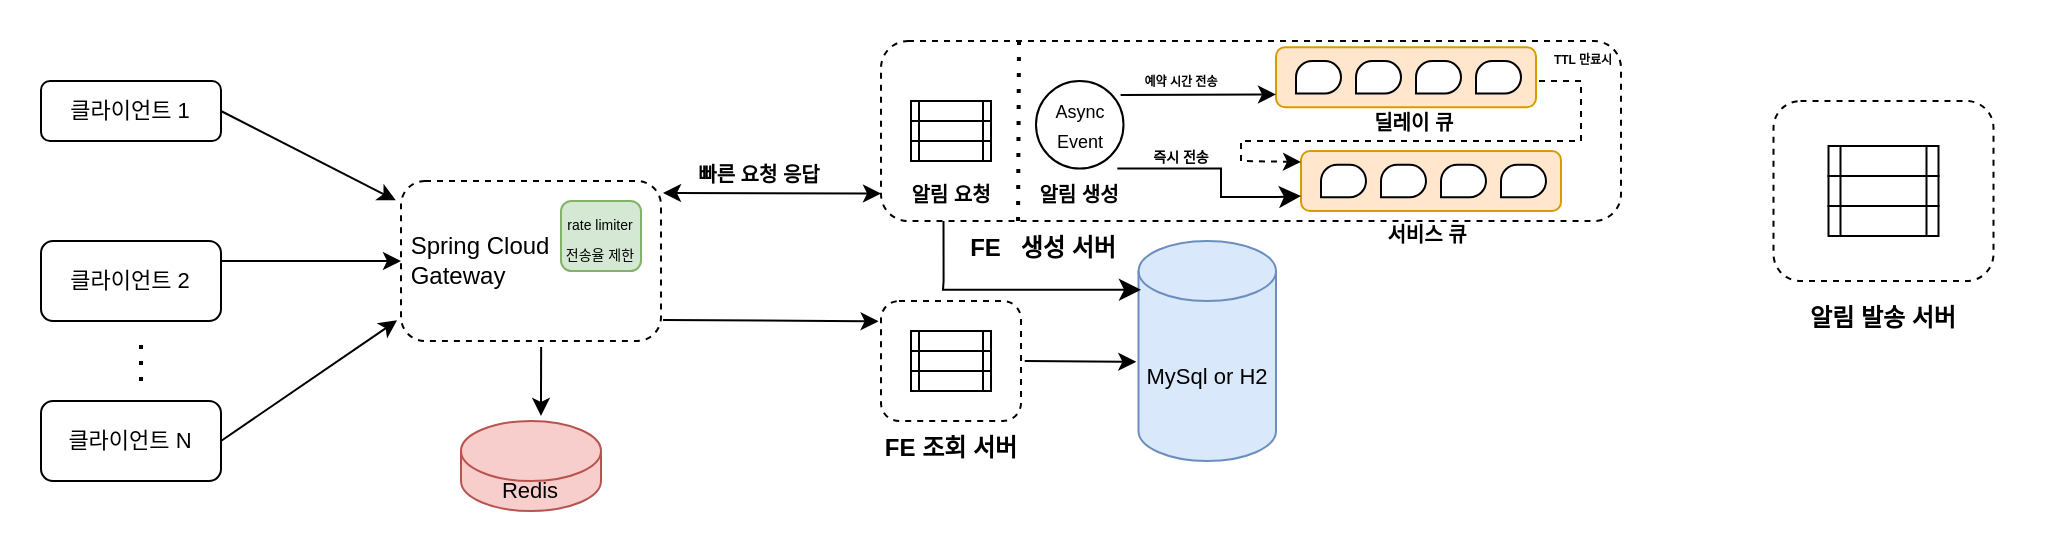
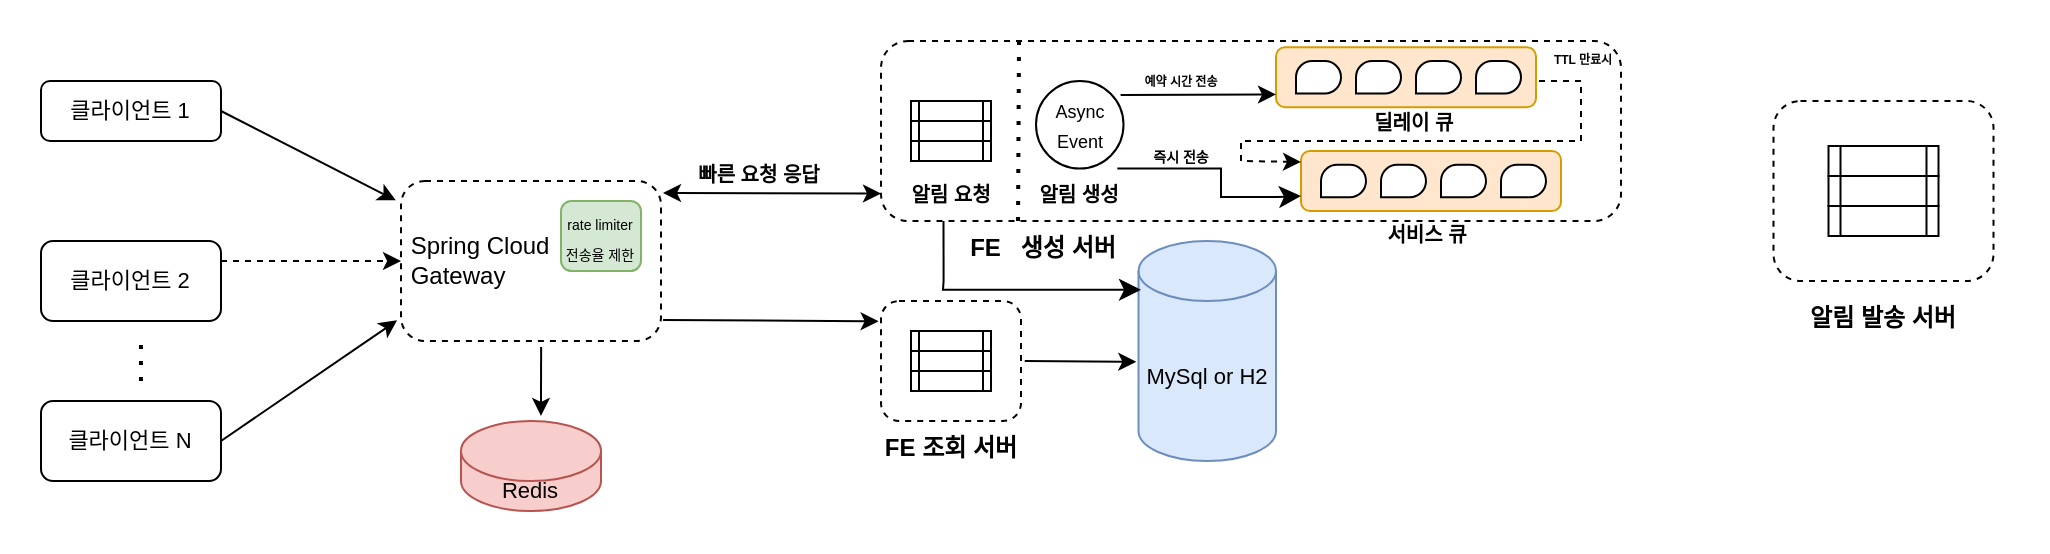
  <mxCell id="0" />
  <mxCell id="1" parent="0" />
  <mxCell id="2" value="&lt;font style=&quot;font-size: 11px;&quot;&gt;클라이언트 1&lt;/font&gt;" style="rounded=1;whiteSpace=wrap;html=1;" vertex="1" parent="1"><mxGeometry x="20" y="40" width="90" height="30" as="geometry" /></mxCell>
  <mxCell id="3" value="&lt;font style=&quot;font-size: 11px;&quot;&gt;클라이언트 2&lt;/font&gt;" style="rounded=1;whiteSpace=wrap;html=1;" vertex="1" parent="1"><mxGeometry y="120" width="90" height="40" as="geometry" x="20" /></mxCell>
  <mxCell id="4" value="&lt;font style=&quot;font-size: 11px;&quot;&gt;클라이언트 N&lt;/font&gt;" style="rounded=1;whiteSpace=wrap;html=1;" vertex="1" parent="1"><mxGeometry y="200" width="90" height="40" as="geometry" x="20" /></mxCell>
  <mxCell id="5" value="" style="endArrow=classic;html=1;rounded=0;exitX=1;exitY=0.5;exitDx=0;exitDy=0;entryX=-0.02;entryY=0.121;entryDx=0;entryDy=0;entryPerimeter=0;" edge="1" parent="1" source="2" target="9"><mxGeometry width="50" height="50" relative="1" as="geometry"><mxPoint x="280" y="160" as="sourcePoint" /><mxPoint x="190" y="120" as="targetPoint" /></mxGeometry></mxCell>
- <mxCell id="6" value="" style="endArrow=classic;html=1;rounded=0;exitX=1;exitY=0.25;exitDx=0;exitDy=0;entryX=0;entryY=0.5;entryDx=0;entryDy=0;" edge="1" parent="1" source="3" target="9"><mxGeometry width="50" height="50" relative="1" as="geometry"><mxPoint x="280" y="160" as="sourcePoint" /><mxPoint x="190" y="140" as="targetPoint" /></mxGeometry></mxCell>
+ <mxCell id="6" value="" style="endArrow=classic;html=1;rounded=0;exitX=1;exitY=0.25;exitDx=0;exitDy=0;entryX=0;entryY=0.5;entryDx=0;entryDy=0;dashed=1;" edge="1" parent="1" source="3" target="9"><mxGeometry width="50" height="50" relative="1" as="geometry"><mxPoint x="280" y="160" as="sourcePoint" /><mxPoint x="190" y="140" as="targetPoint" /></mxGeometry></mxCell>
  <mxCell id="7" value="" style="endArrow=none;dashed=1;html=1;dashPattern=1 3;strokeWidth=2;rounded=0;" edge="1" parent="1"><mxGeometry width="50" height="50" relative="1" as="geometry"><mxPoint x="70" y="190" as="sourcePoint" /><mxPoint x="70" y="170" as="targetPoint" /></mxGeometry></mxCell>
  <mxCell id="8" value="" style="endArrow=classic;html=1;rounded=0;exitX=1;exitY=0.5;exitDx=0;exitDy=0;entryX=-0.015;entryY=0.871;entryDx=0;entryDy=0;entryPerimeter=0;" edge="1" parent="1" source="4" target="9"><mxGeometry width="50" height="50" relative="1" as="geometry"><mxPoint x="280" y="160" as="sourcePoint" /><mxPoint x="190" y="160" as="targetPoint" /></mxGeometry></mxCell>
  <mxCell id="9" value="&amp;nbsp;Spring Cloud&amp;nbsp; &amp;nbsp; &amp;nbsp;Gateway" style="rounded=1;whiteSpace=wrap;html=1;align=left;dashed=1;" vertex="1" parent="1"><mxGeometry x="200" y="90" width="130" height="80" as="geometry" /></mxCell>
  <mxCell id="10" value="&lt;div&gt;&lt;span style=&quot;font-size: 7px;&quot;&gt;rate limiter&lt;/span&gt;&lt;/div&gt;&lt;font style=&quot;font-size: 7px;&quot;&gt;전송율 제한&lt;/font&gt;" style="rounded=1;whiteSpace=wrap;html=1;fillColor=#d5e8d4;strokeColor=#82b366;" vertex="1" parent="1"><mxGeometry x="280" y="100" width="40" height="35" as="geometry" /></mxCell>
  <mxCell id="11" value="" style="endArrow=classic;html=1;rounded=0;exitX=0.539;exitY=1.038;exitDx=0;exitDy=0;exitPerimeter=0;entryX=0.571;entryY=-0.057;entryDx=0;entryDy=0;entryPerimeter=0;" edge="1" parent="1" source="9" target="12"><mxGeometry width="50" height="50" relative="1" as="geometry"><mxPoint x="220" y="200" as="sourcePoint" /><mxPoint x="270" y="200" as="targetPoint" /></mxGeometry></mxCell>
  <mxCell id="12" value="&lt;font style=&quot;font-size: 11px;&quot;&gt;Redis&lt;/font&gt;" style="shape=cylinder3;whiteSpace=wrap;html=1;boundedLbl=1;backgroundOutline=1;size=15;fillColor=#f8cecc;strokeColor=#b85450;" vertex="1" parent="1"><mxGeometry x="230" y="210" width="70" height="45" as="geometry" /></mxCell>
  <mxCell id="13" value="" style="endArrow=classic;html=1;rounded=0;exitX=1.008;exitY=0.869;exitDx=0;exitDy=0;exitPerimeter=0;entryX=-0.017;entryY=0.169;entryDx=0;entryDy=0;entryPerimeter=0;" edge="1" parent="1" source="9" target="14"><mxGeometry width="50" height="50" relative="1" as="geometry"><mxPoint x="280" y="170" as="sourcePoint" /><mxPoint x="430" y="160" as="targetPoint" /></mxGeometry></mxCell>
  <mxCell id="14" value="" style="rounded=1;whiteSpace=wrap;html=1;align=left;dashed=1;" vertex="1" parent="1"><mxGeometry x="440" y="150" width="70" height="60" as="geometry" /></mxCell>
  <mxCell id="15" value="" style="shape=process;whiteSpace=wrap;html=1;backgroundOutline=1;" vertex="1" parent="1"><mxGeometry x="455" y="175" width="40" height="10" as="geometry" /></mxCell>
  <mxCell id="16" value="" style="shape=process;whiteSpace=wrap;html=1;backgroundOutline=1;" vertex="1" parent="1"><mxGeometry x="455" y="185" width="40" height="10" as="geometry" /></mxCell>
  <mxCell id="17" value="" style="shape=process;whiteSpace=wrap;html=1;backgroundOutline=1;" vertex="1" parent="1"><mxGeometry x="455" y="165" width="40" height="10" as="geometry" /></mxCell>
  <mxCell id="18" value="&lt;font style=&quot;font-size: 12px;&quot;&gt;FE 조회 서버&lt;/font&gt;" style="text;strokeColor=none;fillColor=none;html=1;fontSize=24;fontStyle=1;verticalAlign=middle;align=center;" vertex="1" parent="1"><mxGeometry x="425" y="200" width="100" height="40" as="geometry" /></mxCell>
  <mxCell id="19" value="" style="rounded=1;whiteSpace=wrap;html=1;align=left;dashed=1;" vertex="1" parent="1"><mxGeometry x="440" y="20" width="370" height="90" as="geometry" /></mxCell>
  <mxCell id="20" value="" style="shape=process;whiteSpace=wrap;html=1;backgroundOutline=1;" vertex="1" parent="1"><mxGeometry x="455" y="60" width="40" height="10" as="geometry" /></mxCell>
  <mxCell id="21" value="" style="shape=process;whiteSpace=wrap;html=1;backgroundOutline=1;" vertex="1" parent="1"><mxGeometry x="455" y="70" width="40" height="10" as="geometry" /></mxCell>
  <mxCell id="22" value="" style="shape=process;whiteSpace=wrap;html=1;backgroundOutline=1;" vertex="1" parent="1"><mxGeometry x="455" y="50" width="40" height="10" as="geometry" /></mxCell>
  <mxCell id="23" value="&lt;font style=&quot;font-size: 12px;&quot;&gt;FE&amp;nbsp; &amp;nbsp;생성 서버&lt;/font&gt;" style="text;strokeColor=none;fillColor=none;html=1;fontSize=24;fontStyle=1;verticalAlign=middle;align=center;" vertex="1" parent="1"><mxGeometry x="459.69" y="105" width="122.5" height="30" as="geometry" /></mxCell>
  <mxCell id="24" value="&lt;font style=&quot;font-size: 11px;&quot;&gt;MySql or H2&lt;/font&gt;" style="shape=cylinder3;whiteSpace=wrap;html=1;boundedLbl=1;backgroundOutline=1;size=15;fillColor=#dae8fc;strokeColor=#6c8ebf;" vertex="1" parent="1"><mxGeometry x="568.75" y="120" width="68.75" height="110" as="geometry" /></mxCell>
  <mxCell id="25" value="" style="endArrow=none;dashed=1;html=1;dashPattern=1 3;strokeWidth=2;rounded=0;exitX=0.538;exitY=1;exitDx=0;exitDy=0;exitPerimeter=0;" edge="1" parent="1"><mxGeometry width="50" height="50" relative="1" as="geometry"><mxPoint x="508.52" y="110" as="sourcePoint" /><mxPoint x="509" y="20" as="targetPoint" /></mxGeometry></mxCell>
  <mxCell id="26" value="&lt;div&gt;&lt;font style=&quot;font-size: 9px;&quot;&gt;Async&lt;/font&gt;&lt;/div&gt;&lt;font style=&quot;font-size: 9px;&quot;&gt;Event&lt;/font&gt;" style="ellipse;whiteSpace=wrap;html=1;aspect=fixed;" vertex="1" parent="1"><mxGeometry x="517.5" y="40" width="43.75" height="43.75" as="geometry" /></mxCell>
  <mxCell id="27" value="" style="endArrow=classic;startArrow=classic;html=1;rounded=0;entryX=0;entryY=0.75;entryDx=0;entryDy=0;" edge="1" parent="1" target="29"><mxGeometry width="50" height="50" relative="1" as="geometry"><mxPoint x="331" y="96" as="sourcePoint" /><mxPoint x="431" y="96" as="targetPoint" /></mxGeometry></mxCell>
  <mxCell id="28" value="&lt;font style=&quot;font-size: 10px;&quot;&gt;빠른 요청 응답&lt;/font&gt;" style="text;strokeColor=none;fillColor=none;html=1;fontSize=24;fontStyle=1;verticalAlign=middle;align=center;" vertex="1" parent="1"><mxGeometry x="343.75" y="75" width="70" height="15" as="geometry" /></mxCell>
  <mxCell id="29" value="&lt;span style=&quot;font-size: 10px;&quot;&gt;알림 요청&lt;/span&gt;" style="text;strokeColor=none;fillColor=none;html=1;fontSize=24;fontStyle=1;verticalAlign=middle;align=center;" vertex="1" parent="1"><mxGeometry x="440" y="85" width="70" height="15" as="geometry" /></mxCell>
  <mxCell id="30" value="&lt;span style=&quot;font-size: 10px;&quot;&gt;알림 생성&lt;/span&gt;" style="text;strokeColor=none;fillColor=none;html=1;fontSize=24;fontStyle=1;verticalAlign=middle;align=center;" vertex="1" parent="1"><mxGeometry x="516.25" y="90.63" width="45" height="3.75" as="geometry" /></mxCell>
  <mxCell id="31" value="" style="rounded=1;whiteSpace=wrap;html=1;fillColor=#ffe6cc;strokeColor=#d79b00;" vertex="1" parent="1"><mxGeometry x="650" y="75" width="130" height="30" as="geometry" /></mxCell>
  <mxCell id="32" value="&lt;font style=&quot;font-size: 10px;&quot;&gt;서비스 큐&lt;/font&gt;" style="text;strokeColor=none;fillColor=none;html=1;fontSize=24;fontStyle=1;verticalAlign=middle;align=center;" vertex="1" parent="1"><mxGeometry x="672.5" y="100" width="80" height="26.87" as="geometry" /></mxCell>
  <mxCell id="33" value="" style="verticalLabelPosition=bottom;verticalAlign=top;html=1;shape=mxgraph.basic.three_corner_round_rect;dx=6;whiteSpace=wrap;" vertex="1" parent="1"><mxGeometry x="690" y="81.88" width="22.5" height="16.25" as="geometry" /></mxCell>
  <mxCell id="34" value="" style="verticalLabelPosition=bottom;verticalAlign=top;html=1;shape=mxgraph.basic.three_corner_round_rect;dx=6;whiteSpace=wrap;" vertex="1" parent="1"><mxGeometry x="720" y="81.88" width="22.5" height="16.25" as="geometry" /></mxCell>
  <mxCell id="35" value="" style="verticalLabelPosition=bottom;verticalAlign=top;html=1;shape=mxgraph.basic.three_corner_round_rect;dx=6;whiteSpace=wrap;" vertex="1" parent="1"><mxGeometry x="660" y="81.88" width="22.5" height="16.25" as="geometry" /></mxCell>
  <mxCell id="36" value="" style="verticalLabelPosition=bottom;verticalAlign=top;html=1;shape=mxgraph.basic.three_corner_round_rect;dx=4.06;whiteSpace=wrap;" vertex="1" parent="1"><mxGeometry x="750" y="81.88" width="22.5" height="16.25" as="geometry" /></mxCell>
  <mxCell id="37" value="" style="edgeStyle=segmentEdgeStyle;endArrow=classic;html=1;curved=0;rounded=0;endSize=8;startSize=8;exitX=0.25;exitY=1;exitDx=0;exitDy=0;entryX=0.018;entryY=0.222;entryDx=0;entryDy=0;entryPerimeter=0;" edge="1" parent="1" target="24"><mxGeometry width="50" height="50" relative="1" as="geometry"><mxPoint x="471.25" y="110" as="sourcePoint" /><mxPoint x="551.25" y="140" as="targetPoint" /><Array as="points"><mxPoint x="471" y="140" /><mxPoint x="471" y="140" /><mxPoint x="471" y="144" /></Array></mxGeometry></mxCell>
  <mxCell id="38" value="" style="endArrow=classic;html=1;rounded=0;entryX=-0.016;entryY=0.549;entryDx=0;entryDy=0;entryPerimeter=0;exitX=1.027;exitY=0.501;exitDx=0;exitDy=0;exitPerimeter=0;" edge="1" parent="1" source="14" target="24"><mxGeometry width="50" height="50" relative="1" as="geometry"><mxPoint x="420" y="180" as="sourcePoint" /><mxPoint x="470" y="130" as="targetPoint" /></mxGeometry></mxCell>
  <mxCell id="39" value="" style="rounded=1;whiteSpace=wrap;html=1;fillColor=#ffe6cc;strokeColor=#d79b00;" vertex="1" parent="1"><mxGeometry x="637.5" y="23.13" width="130" height="30" as="geometry" /></mxCell>
  <mxCell id="40" value="" style="verticalLabelPosition=bottom;verticalAlign=top;html=1;shape=mxgraph.basic.three_corner_round_rect;dx=6;whiteSpace=wrap;" vertex="1" parent="1"><mxGeometry x="677.5" y="30.01" width="22.5" height="16.25" as="geometry" /></mxCell>
  <mxCell id="41" value="" style="verticalLabelPosition=bottom;verticalAlign=top;html=1;shape=mxgraph.basic.three_corner_round_rect;dx=6;whiteSpace=wrap;" vertex="1" parent="1"><mxGeometry x="707.5" y="30.01" width="22.5" height="16.25" as="geometry" /></mxCell>
  <mxCell id="42" value="" style="verticalLabelPosition=bottom;verticalAlign=top;html=1;shape=mxgraph.basic.three_corner_round_rect;dx=6;whiteSpace=wrap;" vertex="1" parent="1"><mxGeometry x="647.5" y="30.01" width="22.5" height="16.25" as="geometry" /></mxCell>
  <mxCell id="43" value="" style="verticalLabelPosition=bottom;verticalAlign=top;html=1;shape=mxgraph.basic.three_corner_round_rect;dx=4.06;whiteSpace=wrap;" vertex="1" parent="1"><mxGeometry x="737.5" y="30.01" width="22.5" height="16.25" as="geometry" /></mxCell>
  <mxCell id="44" value="&lt;font style=&quot;font-size: 10px;&quot;&gt;&amp;nbsp;딜레이 큐&lt;/font&gt;" style="text;strokeColor=none;fillColor=none;html=1;fontSize=24;fontStyle=1;verticalAlign=middle;align=center;" vertex="1" parent="1"><mxGeometry x="665" y="43.13" width="80" height="26.87" as="geometry" /></mxCell>
  <mxCell id="45" value="" style="rounded=1;whiteSpace=wrap;html=1;align=left;dashed=1;" vertex="1" parent="1"><mxGeometry x="886.25" y="50" width="110" height="90" as="geometry" /></mxCell>
  <mxCell id="46" value="" style="shape=process;whiteSpace=wrap;html=1;backgroundOutline=1;" vertex="1" parent="1"><mxGeometry x="913.75" y="102.5" width="55" height="15" as="geometry" /></mxCell>
  <mxCell id="47" value="" style="shape=process;whiteSpace=wrap;html=1;backgroundOutline=1;" vertex="1" parent="1"><mxGeometry x="913.75" y="87.5" width="55" height="15" as="geometry" /></mxCell>
  <mxCell id="48" value="" style="shape=process;whiteSpace=wrap;html=1;backgroundOutline=1;" vertex="1" parent="1"><mxGeometry x="913.75" y="72.5" width="55" height="15" as="geometry" /></mxCell>
  <mxCell id="49" value="&lt;font style=&quot;font-size: 12px;&quot;&gt;알림 발송 서버&lt;/font&gt;" style="text;strokeColor=none;fillColor=none;html=1;fontSize=24;fontStyle=1;verticalAlign=middle;align=center;" vertex="1" parent="1"><mxGeometry x="880" y="140" width="122.5" height="30" as="geometry" /></mxCell>
  <mxCell id="50" value="&lt;span style=&quot;font-size: 6px;&quot;&gt;예약 시간 전송&lt;/span&gt;&lt;span style=&quot;color: rgba(0, 0, 0, 0); font-family: monospace; font-weight: 400; text-align: start; font-size: 0px;&quot;&gt;%3CmxGraphModel%3E%3Croot%3E%3CmxCell%20id%3D%220%22%2F%3E%3CmxCell%20id%3D%221%22%20parent%3D%220%22%2F%3E%3CmxCell%20id%3D%222%22%20value%3D%22%26lt%3Bfont%20style%3D%26quot%3Bfont-size%3A%206px%3B%26quot%3B%26gt%3B%EC%98%88%EC%95%BD%20%EC%8B%9C%EA%B0%84%20%EC%A1%B4%EC%9E%AC%26lt%3B%2Ffont%26gt%3B%22%20style%3D%22text%3BstrokeColor%3Dnone%3BfillColor%3Dnone%3Bhtml%3D1%3BfontSize%3D24%3BfontStyle%3D1%3BverticalAlign%3Dmiddle%3Balign%3Dcenter%3B%22%20vertex%3D%221%22%20parent%3D%221%22%3E%3CmxGeometry%20x%3D%22562.19%22%20y%3D%22230%22%20width%3D%2241.87%22%20height%3D%226.25%22%20as%3D%22geometry%22%2F%3E%3C%2FmxCell%3E%3C%2Froot%3E%3C%2FmxGraphModel%3E&lt;/span&gt;" style="text;strokeColor=none;fillColor=none;html=1;fontSize=24;fontStyle=1;verticalAlign=middle;align=center;" vertex="1" parent="1"><mxGeometry x="568.88" y="30.01" width="41.87" height="10" as="geometry" /></mxCell>
  <mxCell id="51" value="" style="endArrow=classic;html=1;rounded=0;entryX=0;entryY=0.183;entryDx=0;entryDy=0;dashed=1;entryPerimeter=0;" edge="1" parent="1" target="31"><mxGeometry width="50" height="50" relative="1" as="geometry"><mxPoint x="769" y="40" as="sourcePoint" /><mxPoint x="640" y="89.5" as="targetPoint" /><Array as="points"><mxPoint x="790" y="40" /><mxPoint x="790" y="70" /><mxPoint x="620" y="70" /><mxPoint x="620" y="80" /></Array></mxGeometry></mxCell>
  <mxCell id="52" value="&lt;font style=&quot;font-size: 7px;&quot;&gt;즉시 전송&lt;/font&gt;" style="text;strokeColor=none;fillColor=none;html=1;fontSize=24;fontStyle=1;verticalAlign=middle;align=center;" vertex="1" parent="1"><mxGeometry x="568.75" y="57.5" width="41.87" height="30" as="geometry" /></mxCell>
  <mxCell id="53" value="&lt;font style=&quot;font-size: 6px;&quot;&gt;TTL 만료시&lt;/font&gt;" style="text;strokeColor=none;fillColor=none;html=1;fontSize=24;fontStyle=1;verticalAlign=middle;align=center;" vertex="1" parent="1"><mxGeometry x="790" y="20.63" height="6.25" as="geometry" /></mxCell>
  <mxCell id="54" value="" style="endArrow=classic;html=1;rounded=0;entryX=-0.001;entryY=0.89;entryDx=0;entryDy=0;entryPerimeter=0;exitX=0.964;exitY=0.232;exitDx=0;exitDy=0;exitPerimeter=0;" edge="1" parent="1"><mxGeometry width="50" height="50" relative="1" as="geometry"><mxPoint x="559.805" y="47.03" as="sourcePoint" /><mxPoint x="637.5" y="46.71" as="targetPoint" /></mxGeometry></mxCell>
  <mxCell id="55" value="" style="edgeStyle=segmentEdgeStyle;endArrow=classic;html=1;curved=0;rounded=0;endSize=8;startSize=8;entryX=0;entryY=0.75;entryDx=0;entryDy=0;exitX=0.03;exitY=0.417;exitDx=0;exitDy=0;exitPerimeter=0;" edge="1" parent="1" target="31"><mxGeometry width="50" height="50" relative="1" as="geometry"><mxPoint x="558.156" y="83.76" as="sourcePoint" /><mxPoint x="637.5" y="86.57" as="targetPoint" /><Array as="points"><mxPoint x="610" y="84" /><mxPoint x="610" y="98" /><mxPoint x="638" y="98" /></Array></mxGeometry></mxCell>
